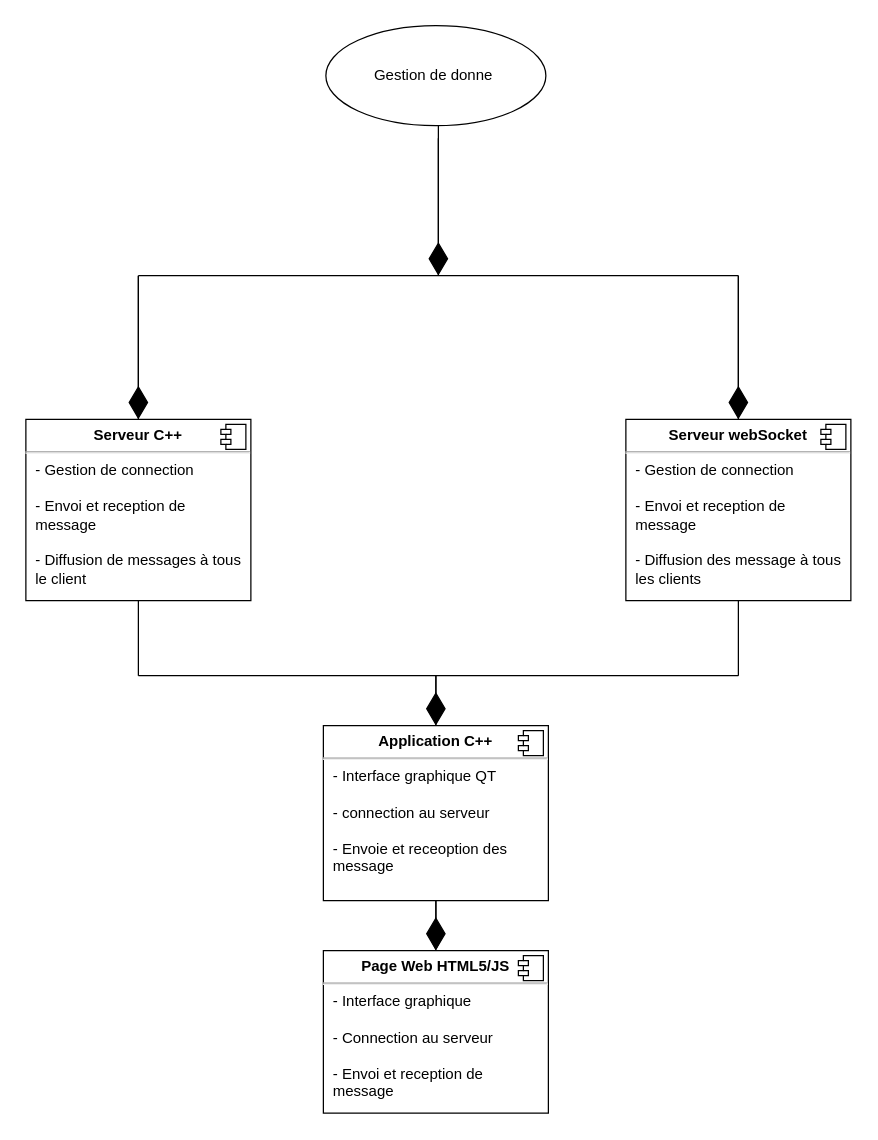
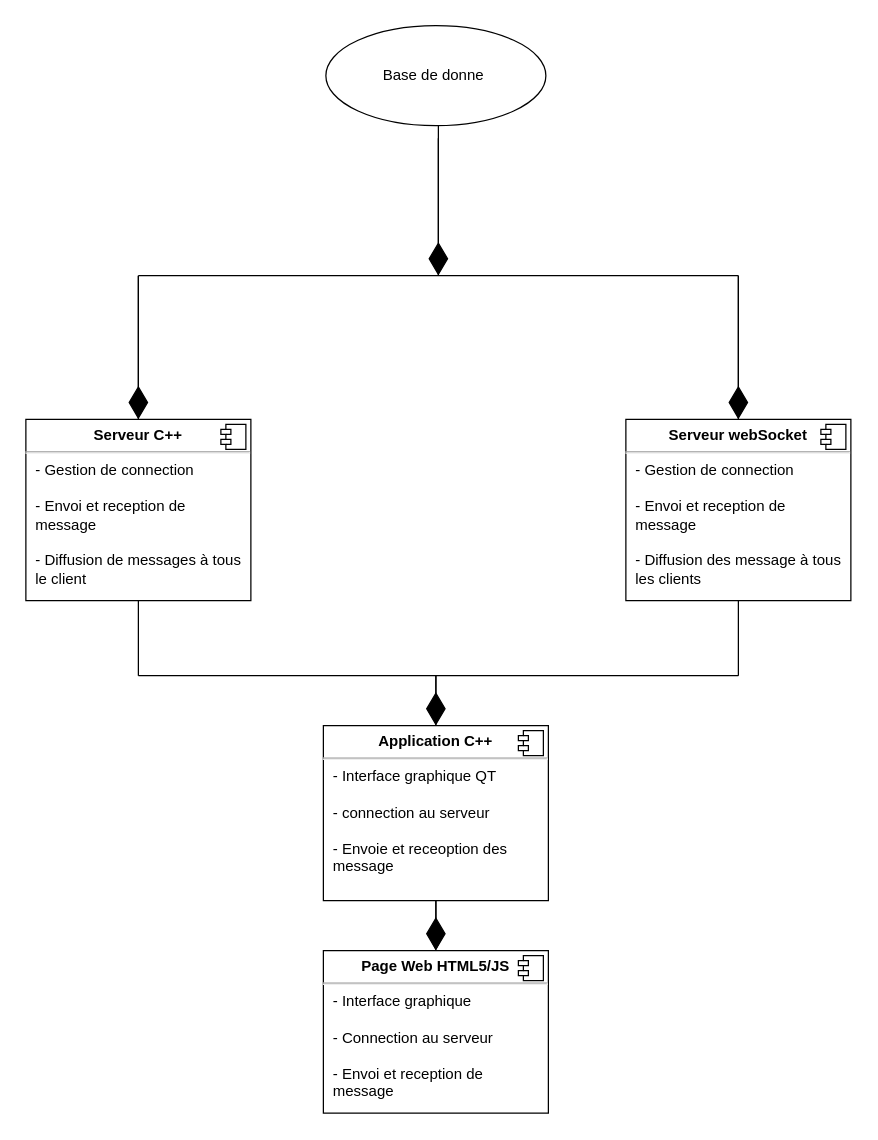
  <mxCell id="0" />
  <mxCell id="1" parent="0" />
- <mxCell id="2" value="Gestion de donne&amp;nbsp;" style="ellipse;whiteSpace=wrap;html=1;" vertex="1" parent="1"><mxGeometry x="260" y="20" width="176" height="80" as="geometry" /></mxCell>
+ <mxCell id="2" value="Base de donne&amp;nbsp;" style="ellipse;whiteSpace=wrap;html=1;" vertex="1" parent="1"><mxGeometry x="260" y="20" width="176" height="80" as="geometry" /></mxCell>
  <mxCell id="3" value="" style="endArrow=none;html=1;rounded=0;" edge="1" parent="1"><mxGeometry width="50" height="50" relative="1" as="geometry"><mxPoint x="350" y="220" as="sourcePoint" /><mxPoint x="350" y="100" as="targetPoint" /><Array as="points"><mxPoint x="350" y="180" /></Array></mxGeometry></mxCell>
  <mxCell id="4" value="" style="endArrow=none;html=1;rounded=0;" edge="1" parent="1"><mxGeometry width="50" height="50" relative="1" as="geometry"><mxPoint x="110" y="220" as="sourcePoint" /><mxPoint x="590" y="220" as="targetPoint" /><Array as="points"><mxPoint x="370" y="220" /></Array></mxGeometry></mxCell>
  <mxCell id="5" value="" style="endArrow=none;html=1;rounded=0;" edge="1" parent="1"><mxGeometry width="50" height="50" relative="1" as="geometry"><mxPoint x="590" y="340" as="sourcePoint" /><mxPoint x="590" y="220" as="targetPoint" /></mxGeometry></mxCell>
  <mxCell id="6" value="" style="endArrow=none;html=1;rounded=0;" edge="1" parent="1" target="7"><mxGeometry width="50" height="50" relative="1" as="geometry"><mxPoint x="110" y="220" as="sourcePoint" /><mxPoint x="110" y="380" as="targetPoint" /></mxGeometry></mxCell>
  <mxCell id="7" value="&lt;p style=&quot;margin:0px;margin-top:6px;text-align:center;&quot;&gt;&lt;b&gt;Serveur C++&lt;/b&gt;&lt;/p&gt;&lt;hr&gt;&lt;p style=&quot;margin:0px;margin-left:8px;&quot;&gt;- Gestion de connection&lt;/p&gt;&lt;p style=&quot;margin:0px;margin-left:8px;&quot;&gt;&amp;nbsp;&lt;/p&gt;&lt;p style=&quot;margin:0px;margin-left:8px;&quot;&gt;- Envoi et reception de message&amp;nbsp;&lt;/p&gt;&lt;p style=&quot;margin:0px;margin-left:8px;&quot;&gt;&lt;br&gt;&lt;/p&gt;&lt;p style=&quot;margin:0px;margin-left:8px;&quot;&gt;- Diffusion de messages à tous le client&lt;/p&gt;" style="align=left;overflow=fill;html=1;dropTarget=0;whiteSpace=wrap;" vertex="1" parent="1"><mxGeometry x="20" y="335" width="180" height="145" as="geometry" /></mxCell>
  <mxCell id="8" value="" style="shape=component;jettyWidth=8;jettyHeight=4;" vertex="1" parent="7"><mxGeometry x="1" width="20" height="20" relative="1" as="geometry"><mxPoint x="-24" y="4" as="offset" /></mxGeometry></mxCell>
  <mxCell id="9" value="&lt;p style=&quot;margin:0px;margin-top:6px;text-align:center;&quot;&gt;&lt;b&gt;Serveur webSocket&lt;/b&gt;&lt;/p&gt;&lt;hr&gt;&lt;p style=&quot;margin:0px;margin-left:8px;&quot;&gt;- Gestion de connection&amp;nbsp;&lt;/p&gt;&lt;p style=&quot;margin:0px;margin-left:8px;&quot;&gt;&lt;br&gt;&lt;/p&gt;&lt;p style=&quot;margin:0px;margin-left:8px;&quot;&gt;- Envoi et reception de message&amp;nbsp;&lt;/p&gt;&lt;p style=&quot;margin:0px;margin-left:8px;&quot;&gt;&lt;br&gt;&lt;/p&gt;&lt;p style=&quot;margin:0px;margin-left:8px;&quot;&gt;- Diffusion des message à tous les clients&amp;nbsp;&lt;/p&gt;" style="align=left;overflow=fill;html=1;dropTarget=0;whiteSpace=wrap;" vertex="1" parent="1"><mxGeometry x="500" y="335" width="180" height="145" as="geometry" /></mxCell>
  <mxCell id="10" value="" style="shape=component;jettyWidth=8;jettyHeight=4;" vertex="1" parent="9"><mxGeometry x="1" width="20" height="20" relative="1" as="geometry"><mxPoint x="-24" y="4" as="offset" /></mxGeometry></mxCell>
  <mxCell id="11" value="" style="endArrow=none;html=1;rounded=0;" edge="1" parent="1"><mxGeometry width="50" height="50" relative="1" as="geometry"><mxPoint x="110" y="540" as="sourcePoint" /><mxPoint x="590" y="540" as="targetPoint" /></mxGeometry></mxCell>
  <mxCell id="12" value="" style="endArrow=none;html=1;rounded=0;entryX=0.5;entryY=1;entryDx=0;entryDy=0;" edge="1" parent="1" target="9"><mxGeometry width="50" height="50" relative="1" as="geometry"><mxPoint x="590" y="540" as="sourcePoint" /><mxPoint x="420" y="410" as="targetPoint" /></mxGeometry></mxCell>
  <mxCell id="13" value="" style="endArrow=none;html=1;rounded=0;exitX=0.5;exitY=1;exitDx=0;exitDy=0;" edge="1" parent="1" source="7"><mxGeometry width="50" height="50" relative="1" as="geometry"><mxPoint x="370" y="460" as="sourcePoint" /><mxPoint x="110" y="540" as="targetPoint" /></mxGeometry></mxCell>
  <mxCell id="14" value="" style="endArrow=none;html=1;rounded=0;exitX=0.5;exitY=0;exitDx=0;exitDy=0;" edge="1" parent="1" source="16"><mxGeometry width="50" height="50" relative="1" as="geometry"><mxPoint x="350" y="730" as="sourcePoint" /><mxPoint x="348" y="540" as="targetPoint" /></mxGeometry></mxCell>
  <mxCell id="15" value="" style="edgeStyle=orthogonalEdgeStyle;rounded=0;orthogonalLoop=1;jettySize=auto;html=1;" edge="1" parent="1" source="16" target="18"><mxGeometry relative="1" as="geometry" /></mxCell>
  <mxCell id="16" value="&lt;p style=&quot;margin:0px;margin-top:6px;text-align:center;&quot;&gt;&lt;b&gt;Application C++&lt;/b&gt;&lt;/p&gt;&lt;hr&gt;&lt;p style=&quot;margin:0px;margin-left:8px;&quot;&gt;- Interface graphique QT&lt;/p&gt;&lt;p style=&quot;margin:0px;margin-left:8px;&quot;&gt;&lt;br&gt;- connection au serveur&amp;nbsp;&lt;/p&gt;&lt;p style=&quot;margin:0px;margin-left:8px;&quot;&gt;&lt;br&gt;&lt;/p&gt;&lt;p style=&quot;margin:0px;margin-left:8px;&quot;&gt;- Envoie et receoption des message&amp;nbsp;&lt;/p&gt;" style="align=left;overflow=fill;html=1;dropTarget=0;whiteSpace=wrap;" vertex="1" parent="1"><mxGeometry x="258" y="580" width="180" height="140" as="geometry" /></mxCell>
  <mxCell id="17" value="" style="shape=component;jettyWidth=8;jettyHeight=4;" vertex="1" parent="16"><mxGeometry x="1" width="20" height="20" relative="1" as="geometry"><mxPoint x="-24" y="4" as="offset" /></mxGeometry></mxCell>
  <mxCell id="18" value="&lt;p style=&quot;margin:0px;margin-top:6px;text-align:center;&quot;&gt;&lt;b&gt;Page Web HTML5/JS&lt;/b&gt;&lt;/p&gt;&lt;hr&gt;&lt;p style=&quot;margin:0px;margin-left:8px;&quot;&gt;- Interface graphique&amp;nbsp;&lt;/p&gt;&lt;p style=&quot;margin:0px;margin-left:8px;&quot;&gt;&lt;br&gt;- Connection au serveur&amp;nbsp;&lt;/p&gt;&lt;p style=&quot;margin:0px;margin-left:8px;&quot;&gt;&lt;br&gt;&lt;/p&gt;&lt;p style=&quot;margin:0px;margin-left:8px;&quot;&gt;- Envoi et reception de message&amp;nbsp;&lt;/p&gt;" style="align=left;overflow=fill;html=1;dropTarget=0;whiteSpace=wrap;" vertex="1" parent="1"><mxGeometry x="258" y="760" width="180" height="130" as="geometry" /></mxCell>
  <mxCell id="19" value="" style="shape=component;jettyWidth=8;jettyHeight=4;" vertex="1" parent="18"><mxGeometry x="1" width="20" height="20" relative="1" as="geometry"><mxPoint x="-24" y="4" as="offset" /></mxGeometry></mxCell>
  <mxCell id="20" value="" style="endArrow=diamondThin;endFill=1;endSize=24;html=1;rounded=0;" edge="1" parent="1"><mxGeometry width="160" relative="1" as="geometry"><mxPoint x="350" y="110" as="sourcePoint" /><mxPoint x="350" y="220" as="targetPoint" /></mxGeometry></mxCell>
  <mxCell id="21" value="" style="endArrow=diamondThin;endFill=1;endSize=24;html=1;rounded=0;exitX=0.5;exitY=1;exitDx=0;exitDy=0;entryX=0.5;entryY=0;entryDx=0;entryDy=0;" edge="1" parent="1" source="16" target="18"><mxGeometry width="160" relative="1" as="geometry"><mxPoint x="320" y="340" as="sourcePoint" /><mxPoint x="480" y="340" as="targetPoint" /></mxGeometry></mxCell>
  <mxCell id="22" value="" style="endArrow=diamondThin;endFill=1;endSize=24;html=1;rounded=0;entryX=0.5;entryY=0;entryDx=0;entryDy=0;" edge="1" parent="1" target="16"><mxGeometry width="160" relative="1" as="geometry"><mxPoint x="348" y="540" as="sourcePoint" /><mxPoint x="480" y="340" as="targetPoint" /></mxGeometry></mxCell>
  <mxCell id="23" value="" style="endArrow=diamondThin;endFill=1;endSize=24;html=1;rounded=0;entryX=0.5;entryY=0;entryDx=0;entryDy=0;" edge="1" parent="1" target="9"><mxGeometry width="160" relative="1" as="geometry"><mxPoint x="590" y="220" as="sourcePoint" /><mxPoint x="480" y="340" as="targetPoint" /></mxGeometry></mxCell>
  <mxCell id="24" value="" style="endArrow=diamondThin;endFill=1;endSize=24;html=1;rounded=0;entryX=0.5;entryY=0;entryDx=0;entryDy=0;" edge="1" parent="1" target="7"><mxGeometry width="160" relative="1" as="geometry"><mxPoint x="110" y="220" as="sourcePoint" /><mxPoint x="480" y="340" as="targetPoint" /></mxGeometry></mxCell>
